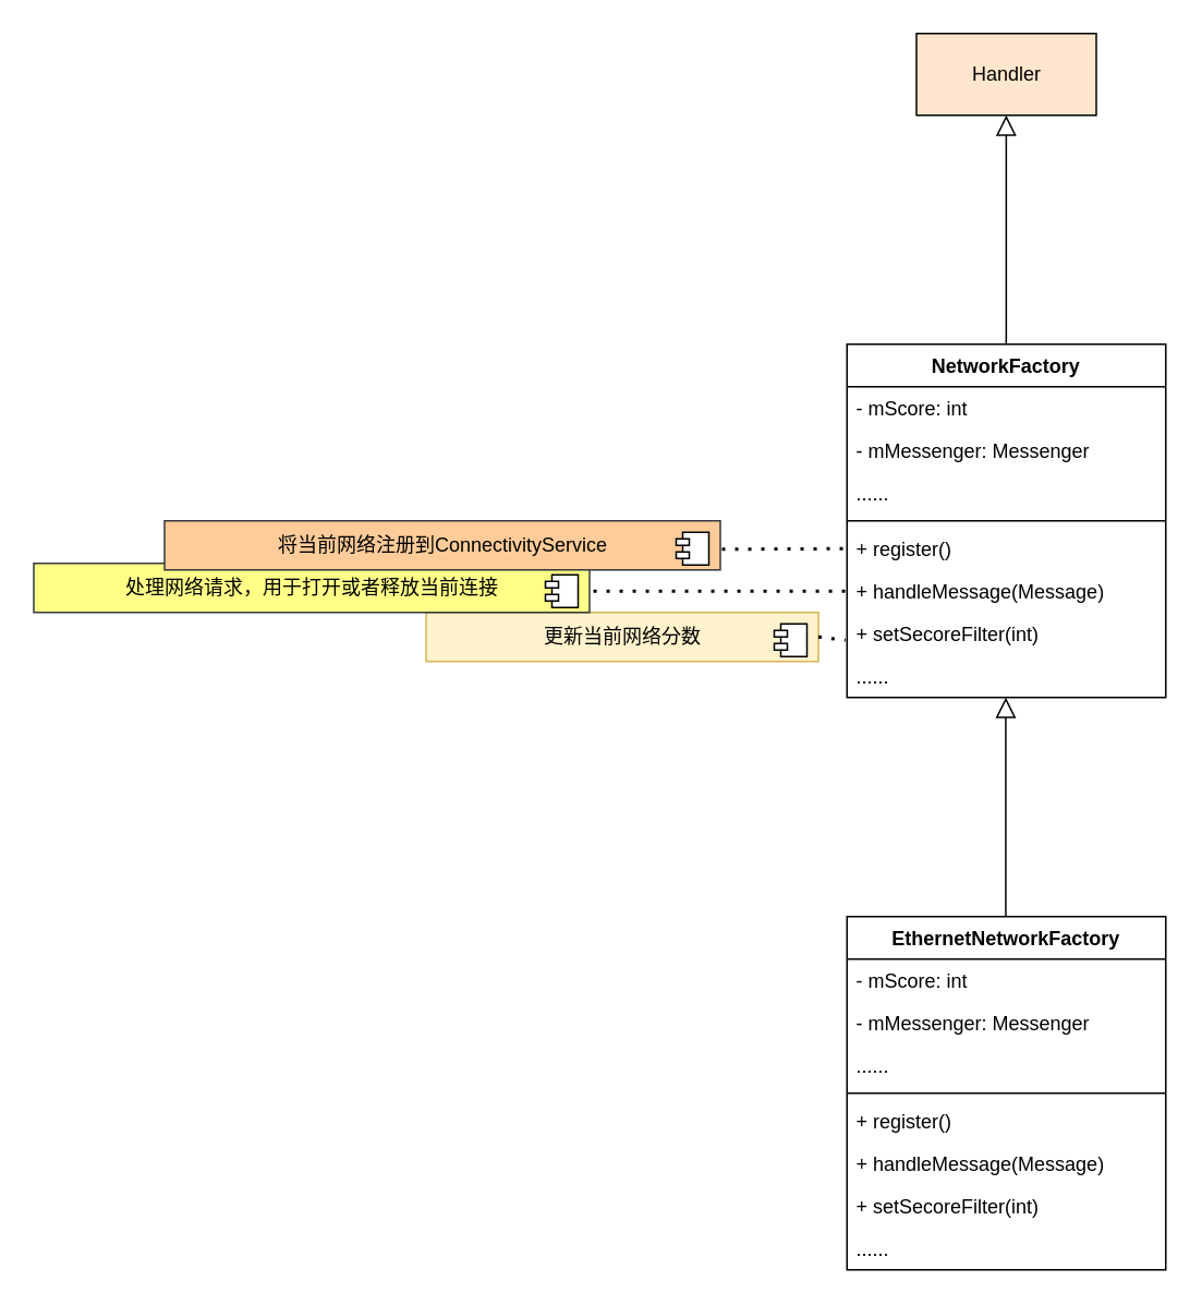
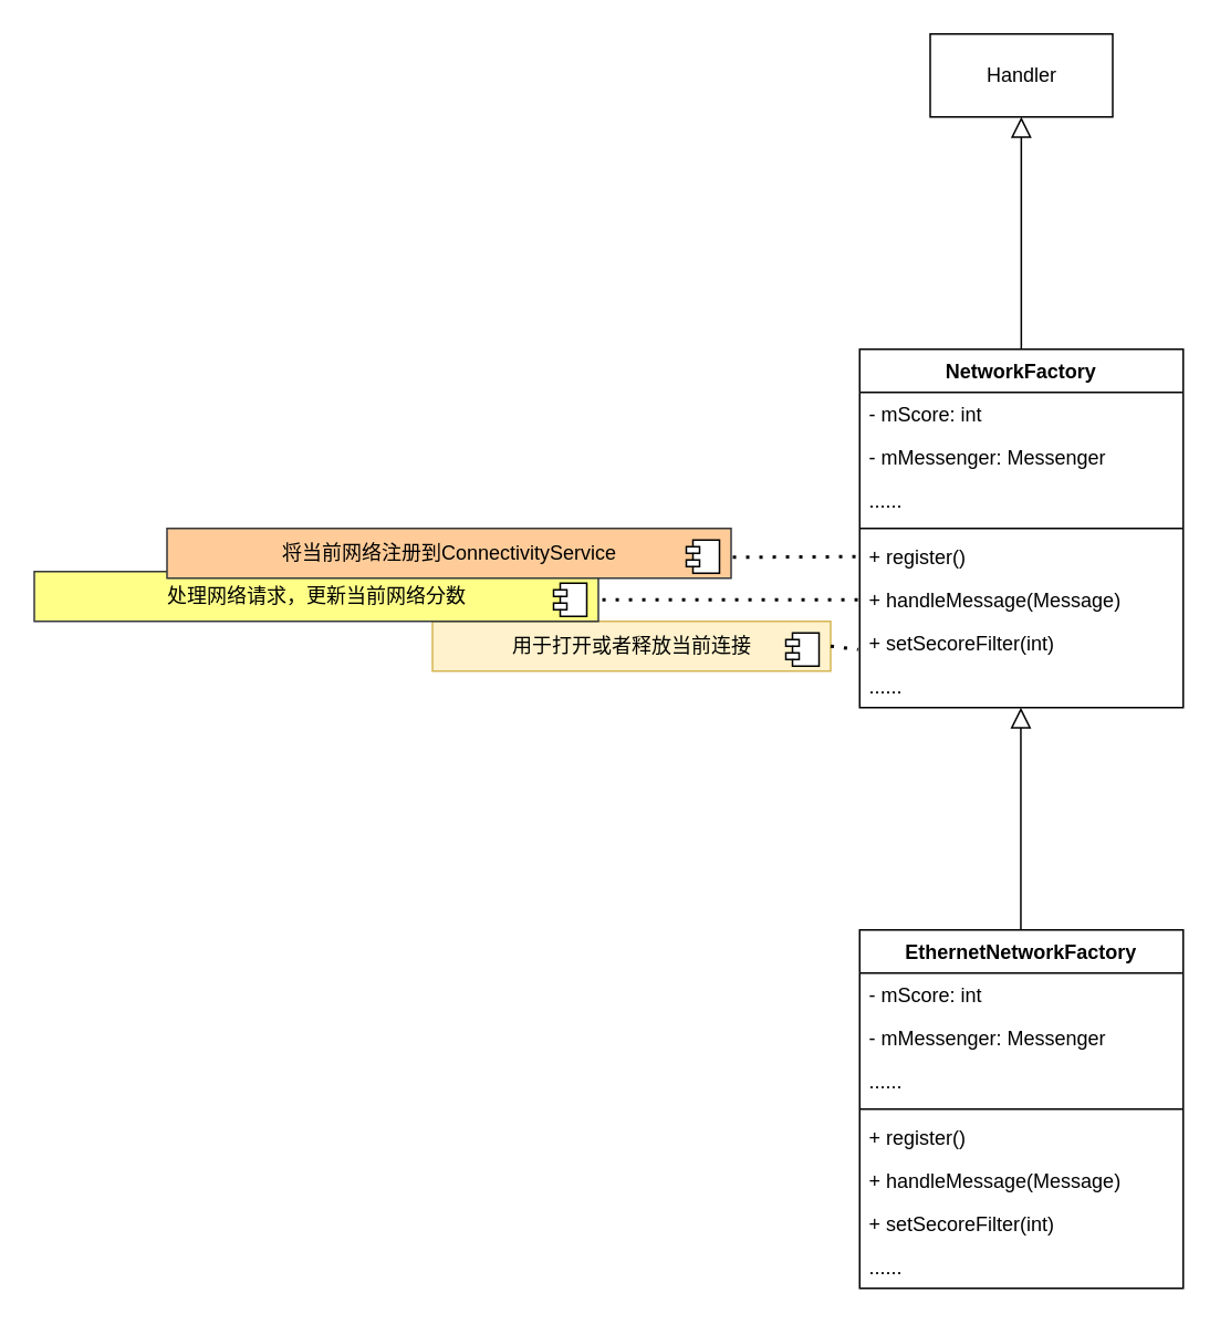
  <mxCell id="0" />
  <mxCell id="1" parent="0" />
  <mxCell id="2" value="" style="endArrow=block;endSize=10;endFill=0;shadow=0;strokeWidth=1;rounded=0;edgeStyle=elbowEdgeStyle;elbow=vertical;" parent="1" edge="1"><mxGeometry width="160" relative="1" as="geometry"><mxPoint x="614.9" y="212" as="sourcePoint" /><mxPoint x="614.9" y="70" as="targetPoint" /></mxGeometry></mxCell>
- <mxCell id="3" value="Handler" style="html=1;fillColor=#ffe6cc;" vertex="1" parent="1"><mxGeometry x="560" y="20" width="110" height="50" as="geometry" /></mxCell>
+ <mxCell id="3" value="Handler" style="html=1;" vertex="1" parent="1"><mxGeometry x="560" y="20" width="110" height="50" as="geometry" /></mxCell>
  <mxCell id="4" value="NetworkFactory" style="swimlane;fontStyle=1;align=center;verticalAlign=top;childLayout=stackLayout;horizontal=1;startSize=26;horizontalStack=0;resizeParent=1;resizeParentMax=0;resizeLast=0;collapsible=1;marginBottom=0;" vertex="1" parent="1"><mxGeometry x="517.5" y="210" width="195" height="216" as="geometry"><mxRectangle x="207.5" y="400" width="130" height="30" as="alternateBounds" /></mxGeometry></mxCell>
  <mxCell id="5" value="- mScore: int" style="text;strokeColor=none;fillColor=none;align=left;verticalAlign=top;spacingLeft=4;spacingRight=4;overflow=hidden;rotatable=0;points=[[0,0.5],[1,0.5]];portConstraint=eastwest;" vertex="1" parent="4"><mxGeometry y="26" width="195" height="26" as="geometry" /></mxCell>
  <mxCell id="6" value="- mMessenger: Messenger" style="text;strokeColor=none;fillColor=none;align=left;verticalAlign=top;spacingLeft=4;spacingRight=4;overflow=hidden;rotatable=0;points=[[0,0.5],[1,0.5]];portConstraint=eastwest;" vertex="1" parent="4"><mxGeometry y="52" width="195" height="26" as="geometry" /></mxCell>
  <mxCell id="7" value="......" style="text;strokeColor=none;fillColor=none;align=left;verticalAlign=top;spacingLeft=4;spacingRight=4;overflow=hidden;rotatable=0;points=[[0,0.5],[1,0.5]];portConstraint=eastwest;" vertex="1" parent="4"><mxGeometry y="78" width="195" height="26" as="geometry" /></mxCell>
  <mxCell id="8" value="" style="line;strokeWidth=1;fillColor=none;align=left;verticalAlign=middle;spacingTop=-1;spacingLeft=3;spacingRight=3;rotatable=0;labelPosition=right;points=[];portConstraint=eastwest;strokeColor=inherit;" vertex="1" parent="4"><mxGeometry y="104" width="195" height="8" as="geometry" /></mxCell>
  <mxCell id="9" value="+ register()" style="text;strokeColor=none;fillColor=none;align=left;verticalAlign=top;spacingLeft=4;spacingRight=4;overflow=hidden;rotatable=0;points=[[0,0.5],[1,0.5]];portConstraint=eastwest;" vertex="1" parent="4"><mxGeometry y="112" width="195" height="26" as="geometry" /></mxCell>
  <mxCell id="10" value="+ handleMessage(Message)" style="text;strokeColor=none;fillColor=none;align=left;verticalAlign=top;spacingLeft=4;spacingRight=4;overflow=hidden;rotatable=0;points=[[0,0.5],[1,0.5]];portConstraint=eastwest;" vertex="1" parent="4"><mxGeometry y="138" width="195" height="26" as="geometry" /></mxCell>
  <mxCell id="11" value="+ setSecoreFilter(int)" style="text;strokeColor=none;fillColor=none;align=left;verticalAlign=top;spacingLeft=4;spacingRight=4;overflow=hidden;rotatable=0;points=[[0,0.5],[1,0.5]];portConstraint=eastwest;" vertex="1" parent="4"><mxGeometry y="164" width="195" height="26" as="geometry" /></mxCell>
  <mxCell id="12" value="......" style="text;strokeColor=none;fillColor=none;align=left;verticalAlign=top;spacingLeft=4;spacingRight=4;overflow=hidden;rotatable=0;points=[[0,0.5],[1,0.5]];portConstraint=eastwest;" vertex="1" parent="4"><mxGeometry y="190" width="195" height="26" as="geometry" /></mxCell>
- <mxCell id="13" value="更新当前网络分数" style="html=1;dropTarget=0;fillColor=#fff2cc;strokeColor=#d6b656;" vertex="1" parent="1"><mxGeometry x="260" y="374" width="240" height="30" as="geometry" /></mxCell>
+ <mxCell id="13" value="用于打开或者释放当前连接" style="html=1;dropTarget=0;fillColor=#fff2cc;strokeColor=#d6b656;" vertex="1" parent="1"><mxGeometry x="260" y="374" width="240" height="30" as="geometry" /></mxCell>
  <mxCell id="14" value="" style="shape=module;jettyWidth=8;jettyHeight=4;" vertex="1" parent="13"><mxGeometry x="1" width="20" height="20" relative="1" as="geometry"><mxPoint x="-27" y="7" as="offset" /></mxGeometry></mxCell>
  <mxCell id="15" value="" style="endArrow=none;dashed=1;html=1;dashPattern=1 3;strokeWidth=2;rounded=0;entryX=-0.005;entryY=0.654;entryDx=0;entryDy=0;entryPerimeter=0;exitX=1;exitY=0.5;exitDx=0;exitDy=0;" edge="1" parent="1" source="13" target="11"><mxGeometry width="50" height="50" relative="1" as="geometry"><mxPoint x="450" y="380" as="sourcePoint" /><mxPoint x="500" y="330" as="targetPoint" /></mxGeometry></mxCell>
- <mxCell id="16" value="处理网络请求，用于打开或者释放当前连接" style="html=1;dropTarget=0;fillColor=#ffff88;strokeColor=#36393d;" vertex="1" parent="1"><mxGeometry x="20" y="344" width="340" height="30" as="geometry" /></mxCell>
+ <mxCell id="16" value="处理网络请求，更新当前网络分数" style="html=1;dropTarget=0;fillColor=#ffff88;strokeColor=#36393d;" vertex="1" parent="1"><mxGeometry x="20" y="344" width="340" height="30" as="geometry" /></mxCell>
  <mxCell id="17" value="" style="shape=module;jettyWidth=8;jettyHeight=4;" vertex="1" parent="16"><mxGeometry x="1" width="20" height="20" relative="1" as="geometry"><mxPoint x="-27" y="7" as="offset" /></mxGeometry></mxCell>
  <mxCell id="18" value="" style="endArrow=none;dashed=1;html=1;dashPattern=1 3;strokeWidth=2;rounded=0;entryX=0;entryY=0.5;entryDx=0;entryDy=0;exitX=1.007;exitY=0.567;exitDx=0;exitDy=0;exitPerimeter=0;" edge="1" parent="1" source="16" target="10"><mxGeometry width="50" height="50" relative="1" as="geometry"><mxPoint x="370" y="405" as="sourcePoint" /><mxPoint x="527" y="375" as="targetPoint" /></mxGeometry></mxCell>
  <mxCell id="19" value="将当前网络注册到ConnectivityService" style="html=1;dropTarget=0;fillColor=#ffcc99;strokeColor=#36393d;" vertex="1" parent="1"><mxGeometry x="100" y="318" width="340" height="30" as="geometry" /></mxCell>
  <mxCell id="20" value="" style="shape=module;jettyWidth=8;jettyHeight=4;" vertex="1" parent="19"><mxGeometry x="1" width="20" height="20" relative="1" as="geometry"><mxPoint x="-27" y="7" as="offset" /></mxGeometry></mxCell>
  <mxCell id="21" value="" style="endArrow=none;dashed=1;html=1;dashPattern=1 3;strokeWidth=2;rounded=0;entryX=0;entryY=0.5;entryDx=0;entryDy=0;exitX=1.003;exitY=0.579;exitDx=0;exitDy=0;exitPerimeter=0;" edge="1" parent="1" source="19" target="9"><mxGeometry width="50" height="50" relative="1" as="geometry"><mxPoint x="372" y="345" as="sourcePoint" /><mxPoint x="528" y="345" as="targetPoint" /></mxGeometry></mxCell>
  <mxCell id="22" value="" style="endArrow=block;endSize=10;endFill=0;shadow=0;strokeWidth=1;rounded=0;edgeStyle=elbowEdgeStyle;elbow=vertical;" edge="1" parent="1"><mxGeometry width="160" relative="1" as="geometry"><mxPoint x="614.64" y="568" as="sourcePoint" /><mxPoint x="614.64" y="426" as="targetPoint" /></mxGeometry></mxCell>
  <mxCell id="23" value="EthernetNetworkFactory" style="swimlane;fontStyle=1;align=center;verticalAlign=top;childLayout=stackLayout;horizontal=1;startSize=26;horizontalStack=0;resizeParent=1;resizeParentMax=0;resizeLast=0;collapsible=1;marginBottom=0;" vertex="1" parent="1"><mxGeometry x="517.5" y="560" width="195" height="216" as="geometry"><mxRectangle x="207.5" y="400" width="130" height="30" as="alternateBounds" /></mxGeometry></mxCell>
  <mxCell id="24" value="- mScore: int" style="text;strokeColor=none;fillColor=none;align=left;verticalAlign=top;spacingLeft=4;spacingRight=4;overflow=hidden;rotatable=0;points=[[0,0.5],[1,0.5]];portConstraint=eastwest;" vertex="1" parent="23"><mxGeometry y="26" width="195" height="26" as="geometry" /></mxCell>
  <mxCell id="25" value="- mMessenger: Messenger" style="text;strokeColor=none;fillColor=none;align=left;verticalAlign=top;spacingLeft=4;spacingRight=4;overflow=hidden;rotatable=0;points=[[0,0.5],[1,0.5]];portConstraint=eastwest;" vertex="1" parent="23"><mxGeometry y="52" width="195" height="26" as="geometry" /></mxCell>
  <mxCell id="26" value="......" style="text;strokeColor=none;fillColor=none;align=left;verticalAlign=top;spacingLeft=4;spacingRight=4;overflow=hidden;rotatable=0;points=[[0,0.5],[1,0.5]];portConstraint=eastwest;" vertex="1" parent="23"><mxGeometry y="78" width="195" height="26" as="geometry" /></mxCell>
  <mxCell id="27" value="" style="line;strokeWidth=1;fillColor=none;align=left;verticalAlign=middle;spacingTop=-1;spacingLeft=3;spacingRight=3;rotatable=0;labelPosition=right;points=[];portConstraint=eastwest;strokeColor=inherit;" vertex="1" parent="23"><mxGeometry y="104" width="195" height="8" as="geometry" /></mxCell>
  <mxCell id="28" value="+ register()" style="text;strokeColor=none;fillColor=none;align=left;verticalAlign=top;spacingLeft=4;spacingRight=4;overflow=hidden;rotatable=0;points=[[0,0.5],[1,0.5]];portConstraint=eastwest;" vertex="1" parent="23"><mxGeometry y="112" width="195" height="26" as="geometry" /></mxCell>
  <mxCell id="29" value="+ handleMessage(Message)" style="text;strokeColor=none;fillColor=none;align=left;verticalAlign=top;spacingLeft=4;spacingRight=4;overflow=hidden;rotatable=0;points=[[0,0.5],[1,0.5]];portConstraint=eastwest;" vertex="1" parent="23"><mxGeometry y="138" width="195" height="26" as="geometry" /></mxCell>
  <mxCell id="30" value="+ setSecoreFilter(int)" style="text;strokeColor=none;fillColor=none;align=left;verticalAlign=top;spacingLeft=4;spacingRight=4;overflow=hidden;rotatable=0;points=[[0,0.5],[1,0.5]];portConstraint=eastwest;" vertex="1" parent="23"><mxGeometry y="164" width="195" height="26" as="geometry" /></mxCell>
  <mxCell id="31" value="......" style="text;strokeColor=none;fillColor=none;align=left;verticalAlign=top;spacingLeft=4;spacingRight=4;overflow=hidden;rotatable=0;points=[[0,0.5],[1,0.5]];portConstraint=eastwest;" vertex="1" parent="23"><mxGeometry y="190" width="195" height="26" as="geometry" /></mxCell>
